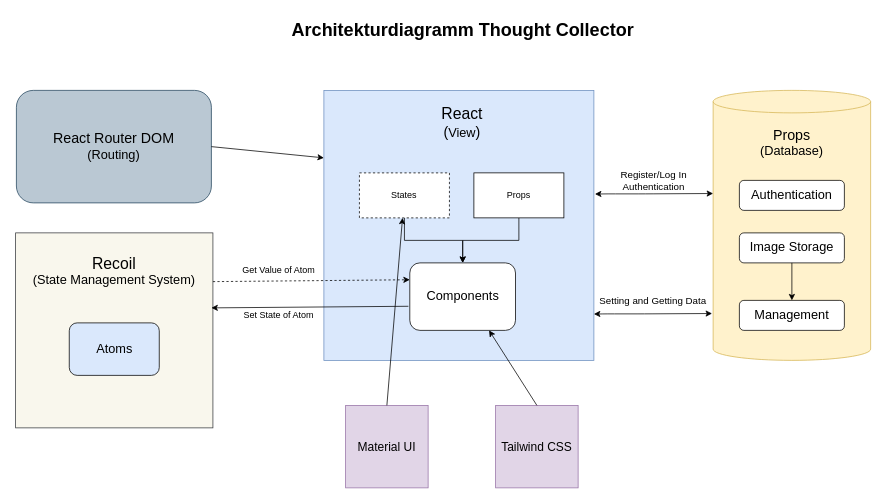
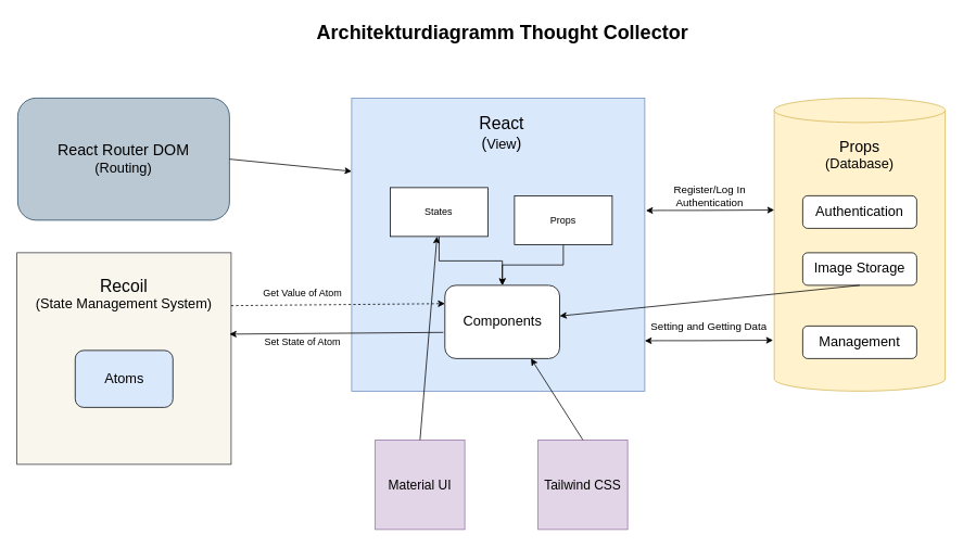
  <mxCell id="0" style=";html=1;" />
  <mxCell id="1" style=";html=1;" parent="0" />
  <mxCell id="2" value="Architekturdiagramm Thought Collector" style="text;strokeColor=none;fillColor=none;html=1;fontSize=24;fontStyle=1;verticalAlign=middle;align=center;" parent="1" vertex="1"><mxGeometry x="185.53" y="20" width="861" height="40" as="geometry" /></mxCell>
  <mxCell id="3" value="" style="group" vertex="1" connectable="0" parent="1"><mxGeometry x="431.03" y="130" width="370" height="420" as="geometry" /></mxCell>
  <mxCell id="4" value="" style="whiteSpace=wrap;html=1;aspect=fixed;fillColor=#dae8fc;strokeColor=#6c8ebf;" vertex="1" parent="3"><mxGeometry y="-10" width="360" height="360" as="geometry" /></mxCell>
  <mxCell id="5" value="&lt;font&gt;&lt;font style=&quot;font-size: 21px&quot;&gt;React&lt;/font&gt;&lt;br&gt;&lt;span style=&quot;font-size: 19px&quot;&gt;(&lt;/span&gt;&lt;font style=&quot;font-size: 17px&quot;&gt;View&lt;/font&gt;&lt;span style=&quot;font-size: 19px&quot;&gt;)&lt;/span&gt;&lt;br&gt;&lt;br&gt;&lt;/font&gt;" style="text;html=1;strokeColor=none;fillColor=none;align=center;verticalAlign=middle;whiteSpace=wrap;rounded=0;" vertex="1" parent="3"><mxGeometry x="167.381" y="30" width="35.238" height="20" as="geometry" /></mxCell>
  <mxCell id="6" value="&lt;font style=&quot;font-size: 17px&quot;&gt;Components&lt;/font&gt;" style="rounded=1;whiteSpace=wrap;html=1;" vertex="1" parent="3"><mxGeometry x="114.524" y="220" width="140.952" height="90" as="geometry" /></mxCell>
  <mxCell id="7" value="" style="edgeStyle=orthogonalEdgeStyle;rounded=0;orthogonalLoop=1;jettySize=auto;html=1;" edge="1" parent="3" source="8" target="6"><mxGeometry relative="1" as="geometry" /></mxCell>
- <mxCell id="8" value="States" style="rounded=0;whiteSpace=wrap;html=1;dashed=1;" vertex="1" parent="3"><mxGeometry x="47.38" y="100" width="120" height="60" as="geometry" /></mxCell>
+ <mxCell id="8" value="States" style="rounded=0;whiteSpace=wrap;html=1;" vertex="1" parent="3"><mxGeometry x="47.38" y="100" width="120" height="60" as="geometry" /></mxCell>
  <mxCell id="9" value="" style="edgeStyle=orthogonalEdgeStyle;rounded=0;orthogonalLoop=1;jettySize=auto;html=1;" edge="1" parent="3" source="10" target="6"><mxGeometry relative="1" as="geometry" /></mxCell>
- <mxCell id="10" value="Props" style="rounded=0;whiteSpace=wrap;html=1;" vertex="1" parent="3"><mxGeometry x="200" y="100" width="120" height="60" as="geometry" /></mxCell>
+ <mxCell id="10" value="Props" style="rounded=0;whiteSpace=wrap;html=1;" vertex="1" parent="3"><mxGeometry x="200" y="110" width="120" height="60" as="geometry" /></mxCell>
  <mxCell id="11" value="&lt;font style=&quot;font-size: 16px&quot;&gt;Material UI&lt;/font&gt;" style="whiteSpace=wrap;html=1;aspect=fixed;fillColor=#e1d5e7;strokeColor=#9673a6;" vertex="1" parent="1"><mxGeometry x="460" y="540" width="110" height="110" as="geometry" /></mxCell>
  <mxCell id="12" value="" style="endArrow=classic;html=1;exitX=0.5;exitY=0;exitDx=0;exitDy=0;" edge="1" parent="1" source="11" target="8"><mxGeometry width="50" height="50" relative="1" as="geometry"><mxPoint x="41.03" y="490" as="sourcePoint" /><mxPoint x="611.03" y="370" as="targetPoint" /></mxGeometry></mxCell>
  <mxCell id="13" value="&lt;font style=&quot;font-size: 16px&quot;&gt;Tailwind CSS&lt;/font&gt;" style="whiteSpace=wrap;html=1;aspect=fixed;fillColor=#e1d5e7;strokeColor=#9673a6;" vertex="1" parent="1"><mxGeometry x="660" y="540" width="110" height="110" as="geometry" /></mxCell>
  <mxCell id="14" value="" style="endArrow=classic;html=1;exitX=0.5;exitY=0;exitDx=0;exitDy=0;entryX=0.75;entryY=1;entryDx=0;entryDy=0;" edge="1" parent="1" source="13" target="6"><mxGeometry width="50" height="50" relative="1" as="geometry"><mxPoint x="611.03" y="620" as="sourcePoint" /><mxPoint x="641.03" y="370" as="targetPoint" /></mxGeometry></mxCell>
  <mxCell id="15" value="&lt;font&gt;&lt;span style=&quot;font-size: 19px&quot;&gt;React Router DOM&lt;/span&gt;&lt;br&gt;&lt;font style=&quot;font-size: 17px&quot;&gt;(Routing)&lt;/font&gt;&lt;br&gt;&lt;/font&gt;" style="whiteSpace=wrap;html=1;fillColor=#bac8d3;strokeColor=#23445d;rounded=1;" vertex="1" parent="1"><mxGeometry x="21.03" y="120" width="260" height="150" as="geometry" /></mxCell>
  <mxCell id="16" value="" style="endArrow=classic;html=1;exitX=1;exitY=0.5;exitDx=0;exitDy=0;entryX=0;entryY=0.25;entryDx=0;entryDy=0;" edge="1" parent="1" source="15" target="4"><mxGeometry width="50" height="50" relative="1" as="geometry"><mxPoint x="41.03" y="460" as="sourcePoint" /><mxPoint x="91.03" y="410" as="targetPoint" /></mxGeometry></mxCell>
  <mxCell id="17" value="" style="group;fillColor=#f9f7ed;strokeColor=#36393d;container=0;" vertex="1" connectable="0" parent="1"><mxGeometry x="20" y="310" width="263.06" height="260" as="geometry" /></mxCell>
  <mxCell id="18" value="&lt;font style=&quot;font-size: 17px&quot;&gt;Atoms&lt;/font&gt;" style="rounded=1;whiteSpace=wrap;html=1;fillColor=#dae8fc;" vertex="1" parent="1"><mxGeometry x="91.53" y="430" width="120" height="70" as="geometry" /></mxCell>
  <mxCell id="19" value="&lt;font&gt;&lt;span style=&quot;font-size: 21px&quot;&gt;Recoil&lt;br&gt;&lt;/span&gt;&lt;font style=&quot;font-size: 17px&quot;&gt;(State Management System)&lt;/font&gt;&lt;br&gt;&lt;/font&gt;" style="text;html=1;strokeColor=none;fillColor=none;align=center;verticalAlign=middle;whiteSpace=wrap;rounded=0;" vertex="1" parent="1"><mxGeometry x="20" y="330" width="263.06" height="60" as="geometry" /></mxCell>
  <mxCell id="20" value="" style="endArrow=classic;html=1;exitX=1;exitY=0.75;exitDx=0;exitDy=0;entryX=0;entryY=0.25;entryDx=0;entryDy=0;dashed=1;" edge="1" parent="1" source="19" target="6"><mxGeometry width="50" height="50" relative="1" as="geometry"><mxPoint x="41.03" y="450" as="sourcePoint" /><mxPoint x="91.03" y="400" as="targetPoint" /></mxGeometry></mxCell>
  <mxCell id="21" value="" style="endArrow=classic;html=1;exitX=-0.013;exitY=0.643;exitDx=0;exitDy=0;exitPerimeter=0;" edge="1" parent="1" source="6"><mxGeometry width="50" height="50" relative="1" as="geometry"><mxPoint x="293.06" y="400" as="sourcePoint" /><mxPoint x="281.03" y="410" as="targetPoint" /></mxGeometry></mxCell>
  <mxCell id="22" value="Set State of Atom" style="text;html=1;strokeColor=none;fillColor=none;align=center;verticalAlign=middle;whiteSpace=wrap;rounded=0;" vertex="1" parent="1"><mxGeometry x="311.03" y="410" width="120" height="20" as="geometry" /></mxCell>
  <mxCell id="23" style="edgeStyle=orthogonalEdgeStyle;rounded=0;orthogonalLoop=1;jettySize=auto;html=1;exitX=0.5;exitY=1;exitDx=0;exitDy=0;" edge="1" parent="1" source="22" target="22"><mxGeometry relative="1" as="geometry" /></mxCell>
  <mxCell id="24" value="Get Value of Atom" style="text;html=1;strokeColor=none;fillColor=none;align=center;verticalAlign=middle;whiteSpace=wrap;rounded=0;" vertex="1" parent="1"><mxGeometry x="311.03" y="350" width="120" height="20" as="geometry" /></mxCell>
  <mxCell id="25" value="" style="shape=cylinder3;whiteSpace=wrap;html=1;boundedLbl=1;backgroundOutline=1;size=15;fillColor=#fff2cc;strokeColor=#d6b656;" vertex="1" parent="1"><mxGeometry x="950" y="120" width="210" height="360" as="geometry" /></mxCell>
  <mxCell id="26" value="&lt;font&gt;&lt;span style=&quot;font-size: 19px&quot;&gt;Props&lt;/span&gt;&lt;br&gt;&lt;font style=&quot;font-size: 17px&quot;&gt;(Database)&lt;/font&gt;&lt;br&gt;&lt;/font&gt;" style="text;html=1;strokeColor=none;fillColor=none;align=center;verticalAlign=middle;whiteSpace=wrap;rounded=0;" vertex="1" parent="1"><mxGeometry x="1015" y="160" width="80" height="60" as="geometry" /></mxCell>
  <mxCell id="27" value="&lt;font style=&quot;font-size: 17px&quot;&gt;Authentication&lt;/font&gt;" style="rounded=1;whiteSpace=wrap;html=1;" vertex="1" parent="1"><mxGeometry x="985" y="240" width="140" height="40" as="geometry" /></mxCell>
  <mxCell id="28" value="&lt;font style=&quot;font-size: 17px&quot;&gt;Image Storage&lt;/font&gt;" style="rounded=1;whiteSpace=wrap;html=1;" vertex="1" parent="1"><mxGeometry x="985" y="310" width="140" height="40" as="geometry" /></mxCell>
  <mxCell id="29" value="&lt;font style=&quot;font-size: 17px&quot;&gt;Management&lt;/font&gt;" style="rounded=1;whiteSpace=wrap;html=1;" vertex="1" parent="1"><mxGeometry x="985" y="400" width="140" height="40" as="geometry" /></mxCell>
  <mxCell id="30" value="" style="endArrow=classic;startArrow=classic;html=1;entryX=0;entryY=0.382;entryDx=0;entryDy=0;entryPerimeter=0;exitX=1.004;exitY=0.384;exitDx=0;exitDy=0;exitPerimeter=0;" edge="1" parent="1" source="4" target="25"><mxGeometry width="50" height="50" relative="1" as="geometry"><mxPoint x="800" y="300" as="sourcePoint" /><mxPoint x="630" y="400" as="targetPoint" /><Array as="points"><mxPoint x="810" y="258" /><mxPoint x="860" y="258" /></Array></mxGeometry></mxCell>
  <mxCell id="31" value="&lt;font style=&quot;font-size: 13px&quot;&gt;Register/Log In Authentication&lt;/font&gt;" style="text;html=1;strokeColor=none;fillColor=none;align=center;verticalAlign=middle;whiteSpace=wrap;rounded=0;" vertex="1" parent="1"><mxGeometry x="801.03" y="230" width="140" height="20" as="geometry" /></mxCell>
- <mxCell id="32" value="" style="endArrow=classic;html=1;exitX=0.5;exitY=1;exitDx=0;exitDy=0;" edge="1" parent="1" source="28" target="29"><mxGeometry width="50" height="50" relative="1" as="geometry"><mxPoint x="580" y="450" as="sourcePoint" /><mxPoint x="630" y="400" as="targetPoint" /></mxGeometry></mxCell>
+ <mxCell id="32" value="" style="endArrow=classic;html=1;exitX=0.5;exitY=1;exitDx=0;exitDy=0;" edge="1" parent="1" source="28" target="6"><mxGeometry width="50" height="50" relative="1" as="geometry"><mxPoint x="580" y="450" as="sourcePoint" /><mxPoint x="630" y="400" as="targetPoint" /></mxGeometry></mxCell>
  <mxCell id="33" value="" style="endArrow=classic;startArrow=classic;html=1;entryX=0;entryY=0.382;entryDx=0;entryDy=0;entryPerimeter=0;exitX=1.004;exitY=0.384;exitDx=0;exitDy=0;exitPerimeter=0;" edge="1" parent="1"><mxGeometry width="50" height="50" relative="1" as="geometry"><mxPoint x="791.03" y="418.24" as="sourcePoint" /><mxPoint x="948.56" y="417.52" as="targetPoint" /><Array as="points"><mxPoint x="808.56" y="418" /><mxPoint x="858.56" y="418" /></Array></mxGeometry></mxCell>
  <mxCell id="34" value="&lt;font style=&quot;font-size: 13px&quot;&gt;Setting and Getting Data&lt;/font&gt;" style="text;html=1;strokeColor=none;fillColor=none;align=center;verticalAlign=middle;whiteSpace=wrap;rounded=0;" vertex="1" parent="1"><mxGeometry x="789.59" y="390" width="160.41" height="20" as="geometry" /></mxCell>
